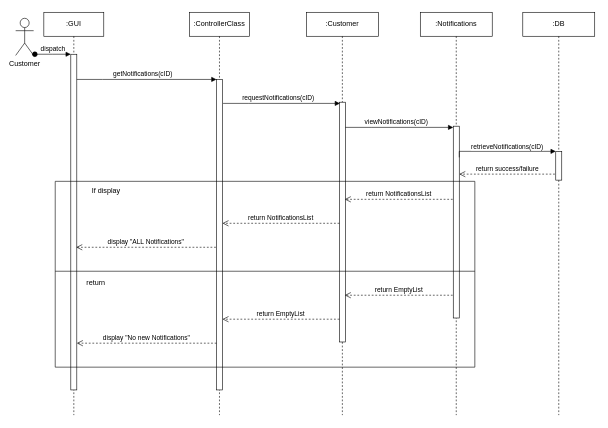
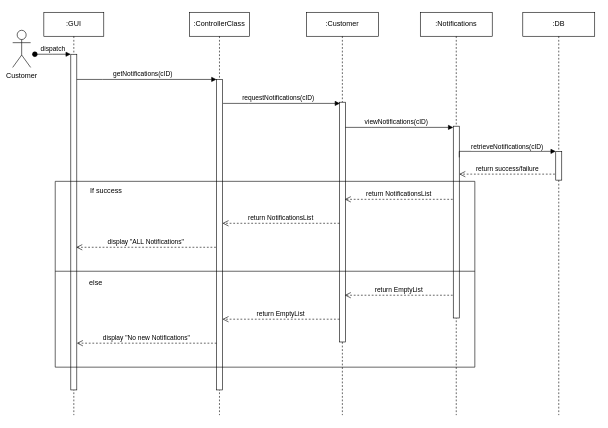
  <mxCell id="0" />
  <mxCell id="1" parent="0" />
  <mxCell id="2" value=":GUI" style="shape=umlLifeline;perimeter=lifelinePerimeter;whiteSpace=wrap;html=1;container=0;dropTarget=0;collapsible=0;recursiveResize=0;outlineConnect=0;portConstraint=eastwest;newEdgeStyle={&quot;edgeStyle&quot;:&quot;elbowEdgeStyle&quot;,&quot;elbow&quot;:&quot;vertical&quot;,&quot;curved&quot;:0,&quot;rounded&quot;:0};" parent="1" vertex="1"><mxGeometry x="72" y="20" width="100" height="672" as="geometry" /></mxCell>
  <mxCell id="3" value="" style="html=1;points=[];perimeter=orthogonalPerimeter;outlineConnect=0;targetShapes=umlLifeline;portConstraint=eastwest;newEdgeStyle={&quot;edgeStyle&quot;:&quot;elbowEdgeStyle&quot;,&quot;elbow&quot;:&quot;vertical&quot;,&quot;curved&quot;:0,&quot;rounded&quot;:0};" parent="2" vertex="1"><mxGeometry x="45" y="70" width="10" height="560" as="geometry" /></mxCell>
  <mxCell id="4" value="dispatch" style="html=1;verticalAlign=bottom;startArrow=oval;endArrow=block;startSize=8;edgeStyle=elbowEdgeStyle;elbow=vertical;curved=0;rounded=0;" parent="2" target="3" edge="1"><mxGeometry relative="1" as="geometry"><mxPoint x="-15" y="70" as="sourcePoint" /></mxGeometry></mxCell>
  <mxCell id="5" value=":ControllerClass" style="shape=umlLifeline;perimeter=lifelinePerimeter;whiteSpace=wrap;html=1;container=0;dropTarget=0;collapsible=0;recursiveResize=0;outlineConnect=0;portConstraint=eastwest;newEdgeStyle={&quot;edgeStyle&quot;:&quot;elbowEdgeStyle&quot;,&quot;elbow&quot;:&quot;vertical&quot;,&quot;curved&quot;:0,&quot;rounded&quot;:0};" parent="1" vertex="1"><mxGeometry x="315" y="20" width="100" height="672" as="geometry" /></mxCell>
  <mxCell id="6" value="" style="html=1;points=[];perimeter=orthogonalPerimeter;outlineConnect=0;targetShapes=umlLifeline;portConstraint=eastwest;newEdgeStyle={&quot;edgeStyle&quot;:&quot;elbowEdgeStyle&quot;,&quot;elbow&quot;:&quot;vertical&quot;,&quot;curved&quot;:0,&quot;rounded&quot;:0};" parent="5" vertex="1"><mxGeometry x="45" y="112" width="10" height="518" as="geometry" /></mxCell>
  <mxCell id="7" value="" style="html=1;verticalAlign=bottom;endArrow=block;edgeStyle=elbowEdgeStyle;elbow=vertical;curved=0;rounded=0;" parent="1" edge="1"><mxGeometry relative="1" as="geometry"><mxPoint x="127" y="132" as="sourcePoint" /><Array as="points"><mxPoint x="170" y="132" /><mxPoint x="212" y="112" /></Array><mxPoint x="360" y="132" as="targetPoint" /></mxGeometry></mxCell>
  <mxCell id="8" value="getNotifications(cID)" style="edgeLabel;html=1;align=center;verticalAlign=middle;resizable=0;points=[];" parent="7" vertex="1" connectable="0"><mxGeometry x="-0.065" y="3" relative="1" as="geometry"><mxPoint y="-7" as="offset" /></mxGeometry></mxCell>
- <mxCell id="9" value="Customer" style="shape=umlActor;verticalLabelPosition=bottom;verticalAlign=top;html=1;" parent="1" vertex="1"><mxGeometry x="25" y="30" width="30" height="62" as="geometry" /></mxCell>
+ <mxCell id="9" value="Customer" style="shape=umlActor;verticalLabelPosition=bottom;verticalAlign=top;html=1;" parent="1" vertex="1"><mxGeometry x="20" y="50" width="30" height="62" as="geometry" /></mxCell>
  <mxCell id="10" value=":Notifications" style="shape=umlLifeline;perimeter=lifelinePerimeter;whiteSpace=wrap;html=1;container=0;dropTarget=0;collapsible=0;recursiveResize=0;outlineConnect=0;portConstraint=eastwest;newEdgeStyle={&quot;edgeStyle&quot;:&quot;elbowEdgeStyle&quot;,&quot;elbow&quot;:&quot;vertical&quot;,&quot;curved&quot;:0,&quot;rounded&quot;:0};" parent="1" vertex="1"><mxGeometry x="700" y="20" width="120" height="672" as="geometry" /></mxCell>
  <mxCell id="11" value="" style="html=1;points=[];perimeter=orthogonalPerimeter;outlineConnect=0;targetShapes=umlLifeline;portConstraint=eastwest;newEdgeStyle={&quot;edgeStyle&quot;:&quot;elbowEdgeStyle&quot;,&quot;elbow&quot;:&quot;vertical&quot;,&quot;curved&quot;:0,&quot;rounded&quot;:0};" parent="10" vertex="1"><mxGeometry x="55" y="190" width="10" height="320" as="geometry" /></mxCell>
  <mxCell id="12" value=":Customer" style="shape=umlLifeline;perimeter=lifelinePerimeter;whiteSpace=wrap;html=1;container=0;dropTarget=0;collapsible=0;recursiveResize=0;outlineConnect=0;portConstraint=eastwest;newEdgeStyle={&quot;edgeStyle&quot;:&quot;elbowEdgeStyle&quot;,&quot;elbow&quot;:&quot;vertical&quot;,&quot;curved&quot;:0,&quot;rounded&quot;:0};" parent="1" vertex="1"><mxGeometry x="510" y="20" width="120" height="672" as="geometry" /></mxCell>
  <mxCell id="13" value="" style="html=1;points=[];perimeter=orthogonalPerimeter;outlineConnect=0;targetShapes=umlLifeline;portConstraint=eastwest;newEdgeStyle={&quot;edgeStyle&quot;:&quot;elbowEdgeStyle&quot;,&quot;elbow&quot;:&quot;vertical&quot;,&quot;curved&quot;:0,&quot;rounded&quot;:0};" parent="12" vertex="1"><mxGeometry x="55" y="150" width="10" height="400" as="geometry" /></mxCell>
  <mxCell id="14" value="" style="swimlane;startSize=0;" parent="1" vertex="1"><mxGeometry x="91" y="302" width="700" height="310" as="geometry" /></mxCell>
- <mxCell id="15" value="&lt;span style=&quot;text-wrap-mode: nowrap; background-color: rgb(255, 255, 255);&quot;&gt;If display&lt;/span&gt;" style="text;whiteSpace=wrap;html=1;fontSize=12;align=center;" parent="14" vertex="1"><mxGeometry x="20" y="2" width="130" height="40" as="geometry" /></mxCell>
+ <mxCell id="15" value="&lt;span style=&quot;text-wrap-mode: nowrap; background-color: rgb(255, 255, 255);&quot;&gt;If success&lt;/span&gt;" style="text;whiteSpace=wrap;html=1;fontSize=12;align=center;" parent="14" vertex="1"><mxGeometry x="20" y="2" width="130" height="40" as="geometry" /></mxCell>
  <mxCell id="16" value="" style="line;strokeWidth=1;html=1;" parent="14" vertex="1"><mxGeometry y="145" width="700" height="10" as="geometry" /></mxCell>
  <mxCell id="17" value="display &quot;ALL Notifications&quot;" style="html=1;verticalAlign=bottom;endArrow=open;dashed=1;endSize=8;edgeStyle=elbowEdgeStyle;elbow=vertical;curved=0;rounded=0;" parent="14" edge="1"><mxGeometry relative="1" as="geometry"><mxPoint x="35" y="110.0" as="targetPoint" /><Array as="points"><mxPoint x="133" y="110" /></Array><mxPoint x="268" y="110" as="sourcePoint" /></mxGeometry></mxCell>
- <mxCell id="18" value="&lt;span style=&quot;text-wrap-mode: nowrap; background-color: rgb(255, 255, 255);&quot;&gt;return&lt;/span&gt;" style="text;whiteSpace=wrap;html=1;fontSize=12;align=center;" parent="14" vertex="1"><mxGeometry x="3" y="155" width="130" height="40" as="geometry" /></mxCell>
+ <mxCell id="18" value="&lt;span style=&quot;text-wrap-mode: nowrap; background-color: rgb(255, 255, 255);&quot;&gt;else&lt;/span&gt;" style="text;whiteSpace=wrap;html=1;fontSize=12;align=center;" parent="14" vertex="1"><mxGeometry x="3" y="155" width="130" height="40" as="geometry" /></mxCell>
  <mxCell id="19" value="return NotificationsList" style="html=1;verticalAlign=bottom;endArrow=open;dashed=1;endSize=8;edgeStyle=elbowEdgeStyle;elbow=vertical;curved=0;rounded=0;" parent="14" edge="1"><mxGeometry relative="1" as="geometry"><mxPoint x="279" y="70" as="targetPoint" /><Array as="points"><mxPoint x="369" y="70" /></Array><mxPoint x="474" y="70.0" as="sourcePoint" /></mxGeometry></mxCell>
  <mxCell id="20" value="return NotificationsList" style="html=1;verticalAlign=bottom;endArrow=open;dashed=1;endSize=8;edgeStyle=elbowEdgeStyle;elbow=vertical;curved=0;rounded=0;" parent="14" edge="1"><mxGeometry relative="1" as="geometry"><mxPoint x="483" y="30" as="targetPoint" /><Array as="points"><mxPoint x="558" y="30" /></Array><mxPoint x="663" y="30.0" as="sourcePoint" /></mxGeometry></mxCell>
  <mxCell id="21" value="return EmptyList" style="html=1;verticalAlign=bottom;endArrow=open;dashed=1;endSize=8;edgeStyle=elbowEdgeStyle;elbow=vertical;curved=0;rounded=0;" parent="14" edge="1"><mxGeometry relative="1" as="geometry"><mxPoint x="483" y="190" as="targetPoint" /><Array as="points"><mxPoint x="558" y="190" /></Array><mxPoint x="663" y="190.0" as="sourcePoint" /></mxGeometry></mxCell>
  <mxCell id="22" value="return EmptyList" style="html=1;verticalAlign=bottom;endArrow=open;dashed=1;endSize=8;edgeStyle=elbowEdgeStyle;elbow=vertical;curved=0;rounded=0;" parent="14" edge="1"><mxGeometry relative="1" as="geometry"><mxPoint x="279" y="230" as="targetPoint" /><Array as="points"><mxPoint x="369" y="230" /></Array><mxPoint x="474" y="230.0" as="sourcePoint" /></mxGeometry></mxCell>
  <mxCell id="23" value="display &quot;No new Notifications&quot;" style="html=1;verticalAlign=bottom;endArrow=open;dashed=1;endSize=8;edgeStyle=elbowEdgeStyle;elbow=vertical;curved=0;rounded=0;" parent="14" edge="1"><mxGeometry relative="1" as="geometry"><mxPoint x="36" y="270.0" as="targetPoint" /><Array as="points"><mxPoint x="134" y="270" /></Array><mxPoint x="269" y="270" as="sourcePoint" /></mxGeometry></mxCell>
  <mxCell id="24" value=":DB" style="shape=umlLifeline;perimeter=lifelinePerimeter;whiteSpace=wrap;html=1;container=0;dropTarget=0;collapsible=0;recursiveResize=0;outlineConnect=0;portConstraint=eastwest;newEdgeStyle={&quot;edgeStyle&quot;:&quot;elbowEdgeStyle&quot;,&quot;elbow&quot;:&quot;vertical&quot;,&quot;curved&quot;:0,&quot;rounded&quot;:0};" parent="1" vertex="1"><mxGeometry x="871" y="20" width="120" height="672" as="geometry" /></mxCell>
  <mxCell id="25" value="" style="html=1;points=[];perimeter=orthogonalPerimeter;outlineConnect=0;targetShapes=umlLifeline;portConstraint=eastwest;newEdgeStyle={&quot;edgeStyle&quot;:&quot;elbowEdgeStyle&quot;,&quot;elbow&quot;:&quot;vertical&quot;,&quot;curved&quot;:0,&quot;rounded&quot;:0};" parent="24" vertex="1"><mxGeometry x="55" y="232" width="10" height="48" as="geometry" /></mxCell>
  <mxCell id="26" value="" style="html=1;verticalAlign=bottom;endArrow=block;edgeStyle=elbowEdgeStyle;elbow=vertical;curved=0;rounded=0;" parent="1" edge="1"><mxGeometry relative="1" as="geometry"><mxPoint x="765" y="262" as="sourcePoint" /><Array as="points"><mxPoint x="801" y="252" /><mxPoint x="791" y="569" /><mxPoint x="821" y="669" /><mxPoint x="789" y="526" /><mxPoint x="831" y="506" /></Array><mxPoint x="926" y="252" as="targetPoint" /></mxGeometry></mxCell>
  <mxCell id="27" value="retrieveNotifications(cID)" style="edgeLabel;html=1;align=center;verticalAlign=middle;resizable=0;points=[];" parent="26" vertex="1" connectable="0"><mxGeometry x="-0.065" y="3" relative="1" as="geometry"><mxPoint x="9" y="-6" as="offset" /></mxGeometry></mxCell>
  <mxCell id="28" value="" style="html=1;verticalAlign=bottom;endArrow=block;edgeStyle=elbowEdgeStyle;elbow=vertical;curved=0;rounded=0;" parent="1" edge="1"><mxGeometry relative="1" as="geometry"><mxPoint x="371" y="172" as="sourcePoint" /><Array as="points"><mxPoint x="414" y="172" /><mxPoint x="456" y="152" /></Array><mxPoint x="566" y="172" as="targetPoint" /></mxGeometry></mxCell>
  <mxCell id="29" value="requestNotifications(cID)" style="edgeLabel;html=1;align=center;verticalAlign=middle;resizable=0;points=[];" parent="28" vertex="1" connectable="0"><mxGeometry x="-0.065" y="3" relative="1" as="geometry"><mxPoint y="-7" as="offset" /></mxGeometry></mxCell>
  <mxCell id="30" value="" style="html=1;verticalAlign=bottom;endArrow=block;edgeStyle=elbowEdgeStyle;elbow=vertical;curved=0;rounded=0;" parent="1" edge="1"><mxGeometry relative="1" as="geometry"><mxPoint x="575" y="212" as="sourcePoint" /><Array as="points"><mxPoint x="618" y="212" /><mxPoint x="660" y="192" /></Array><mxPoint x="755" y="212" as="targetPoint" /></mxGeometry></mxCell>
  <mxCell id="31" value="viewNotifications(cID)" style="edgeLabel;html=1;align=center;verticalAlign=middle;resizable=0;points=[];" parent="30" vertex="1" connectable="0"><mxGeometry x="-0.065" y="3" relative="1" as="geometry"><mxPoint y="-7" as="offset" /></mxGeometry></mxCell>
  <mxCell id="32" value="return success/failure" style="html=1;verticalAlign=bottom;endArrow=open;dashed=1;endSize=8;edgeStyle=elbowEdgeStyle;elbow=horizontal;curved=0;rounded=0;" parent="1" edge="1"><mxGeometry relative="1" as="geometry"><mxPoint x="765" y="290" as="targetPoint" /><Array as="points"><mxPoint x="785" y="290" /></Array><mxPoint x="924.5" y="290" as="sourcePoint" /></mxGeometry></mxCell>
